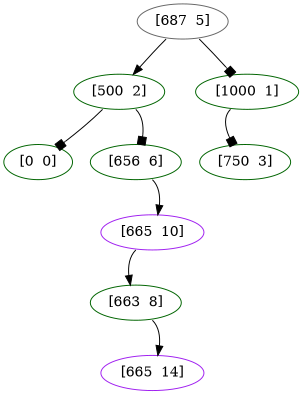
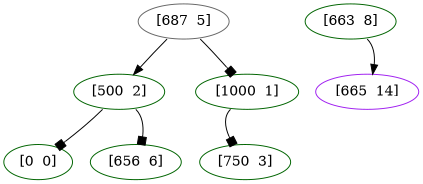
  digraph {
    fontname="DejaVu Serif"
    node [color=darkgreen fontname="DejaVu Serif"]
    edge [arrowhead=normal fontname="DejaVu Serif" tailport=sw]
    "[687  5]" [color=gray40]
    "[500  2]"
    "[1000  1]"
    "[0  0]"
    "[656  6]"
    "[750  3]"
-   "[665  10]" [color=purple]
    "[663  8]"
    "[665  14]" [color=purple]
    "[687  5]" -> "[500  2]"
    "[687  5]" -> "[1000  1]" [arrowhead=box tailport=se]
    "[500  2]" -> "[0  0]" [arrowhead=box]
    "[500  2]" -> "[656  6]" [arrowhead=box tailport=se]
    "[1000  1]" -> "[750  3]" [arrowhead=box]
-   "[656  6]" -> "[665  10]" [tailport=se]
-   "[665  10]" -> "[663  8]"
    "[663  8]" -> "[665  14]" [tailport=se]
  }
